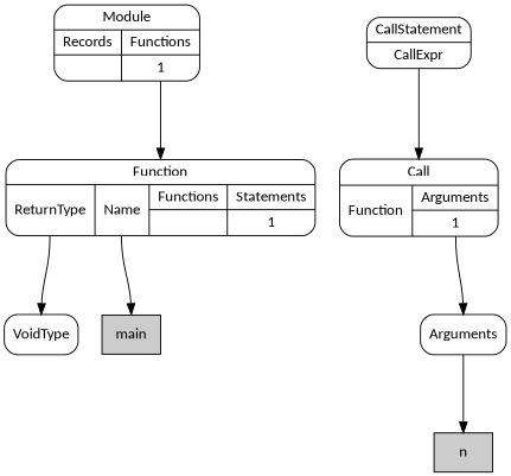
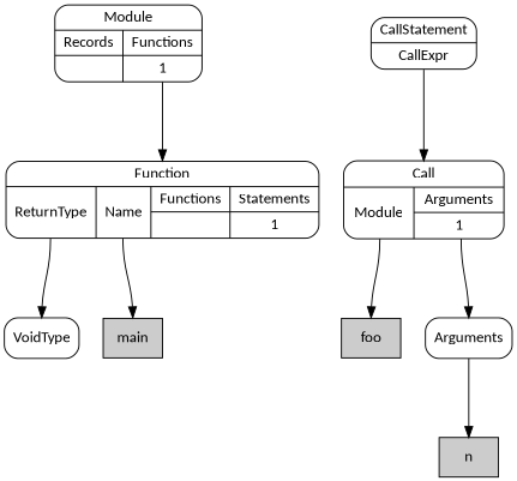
  digraph {
    nodesep=0.3
    ordering=out
    ranksep=1
    node [fillcolor=white fontname=Calibri shape=Mrecord style=filled]
    edge [headport=n tailport="p0:s"]
    n1 [label=VoidType]
    n2 [fillcolor="#cccccc" label=main shape=box]
+   n3 [fillcolor="#cccccc" label=foo shape=box]
    n4 [fillcolor="#cccccc" label=n shape=box]
    n5 [label=Arguments]
-   n6 [label="{Call|{<p0>Function|{Arguments|{<p1_0>1}}}}"]
+   n6 [label="{Call|{<p0>Module|{Arguments|{<p1_0>1}}}}"]
    n7 [label="{CallStatement|{<p0>CallExpr}}"]
    n8 [label="{Function|{<p0>ReturnType|<p1>Name|{Functions|{}}|{Statements|{<p3_0>1}}}}"]
    n9 [label="{Module|{{Records|{}}|{Functions|{<p1_0>1}}}}"]
    n5 -> n4 [tailport=s]
+   n6 -> n3
    n6 -> n5 [tailport="p1_0:s"]
    n7 -> n6
    n8 -> n1
    n8 -> n2 [tailport="p1:s"]
    n9 -> n8 [tailport="p1_0:s"]
  }
